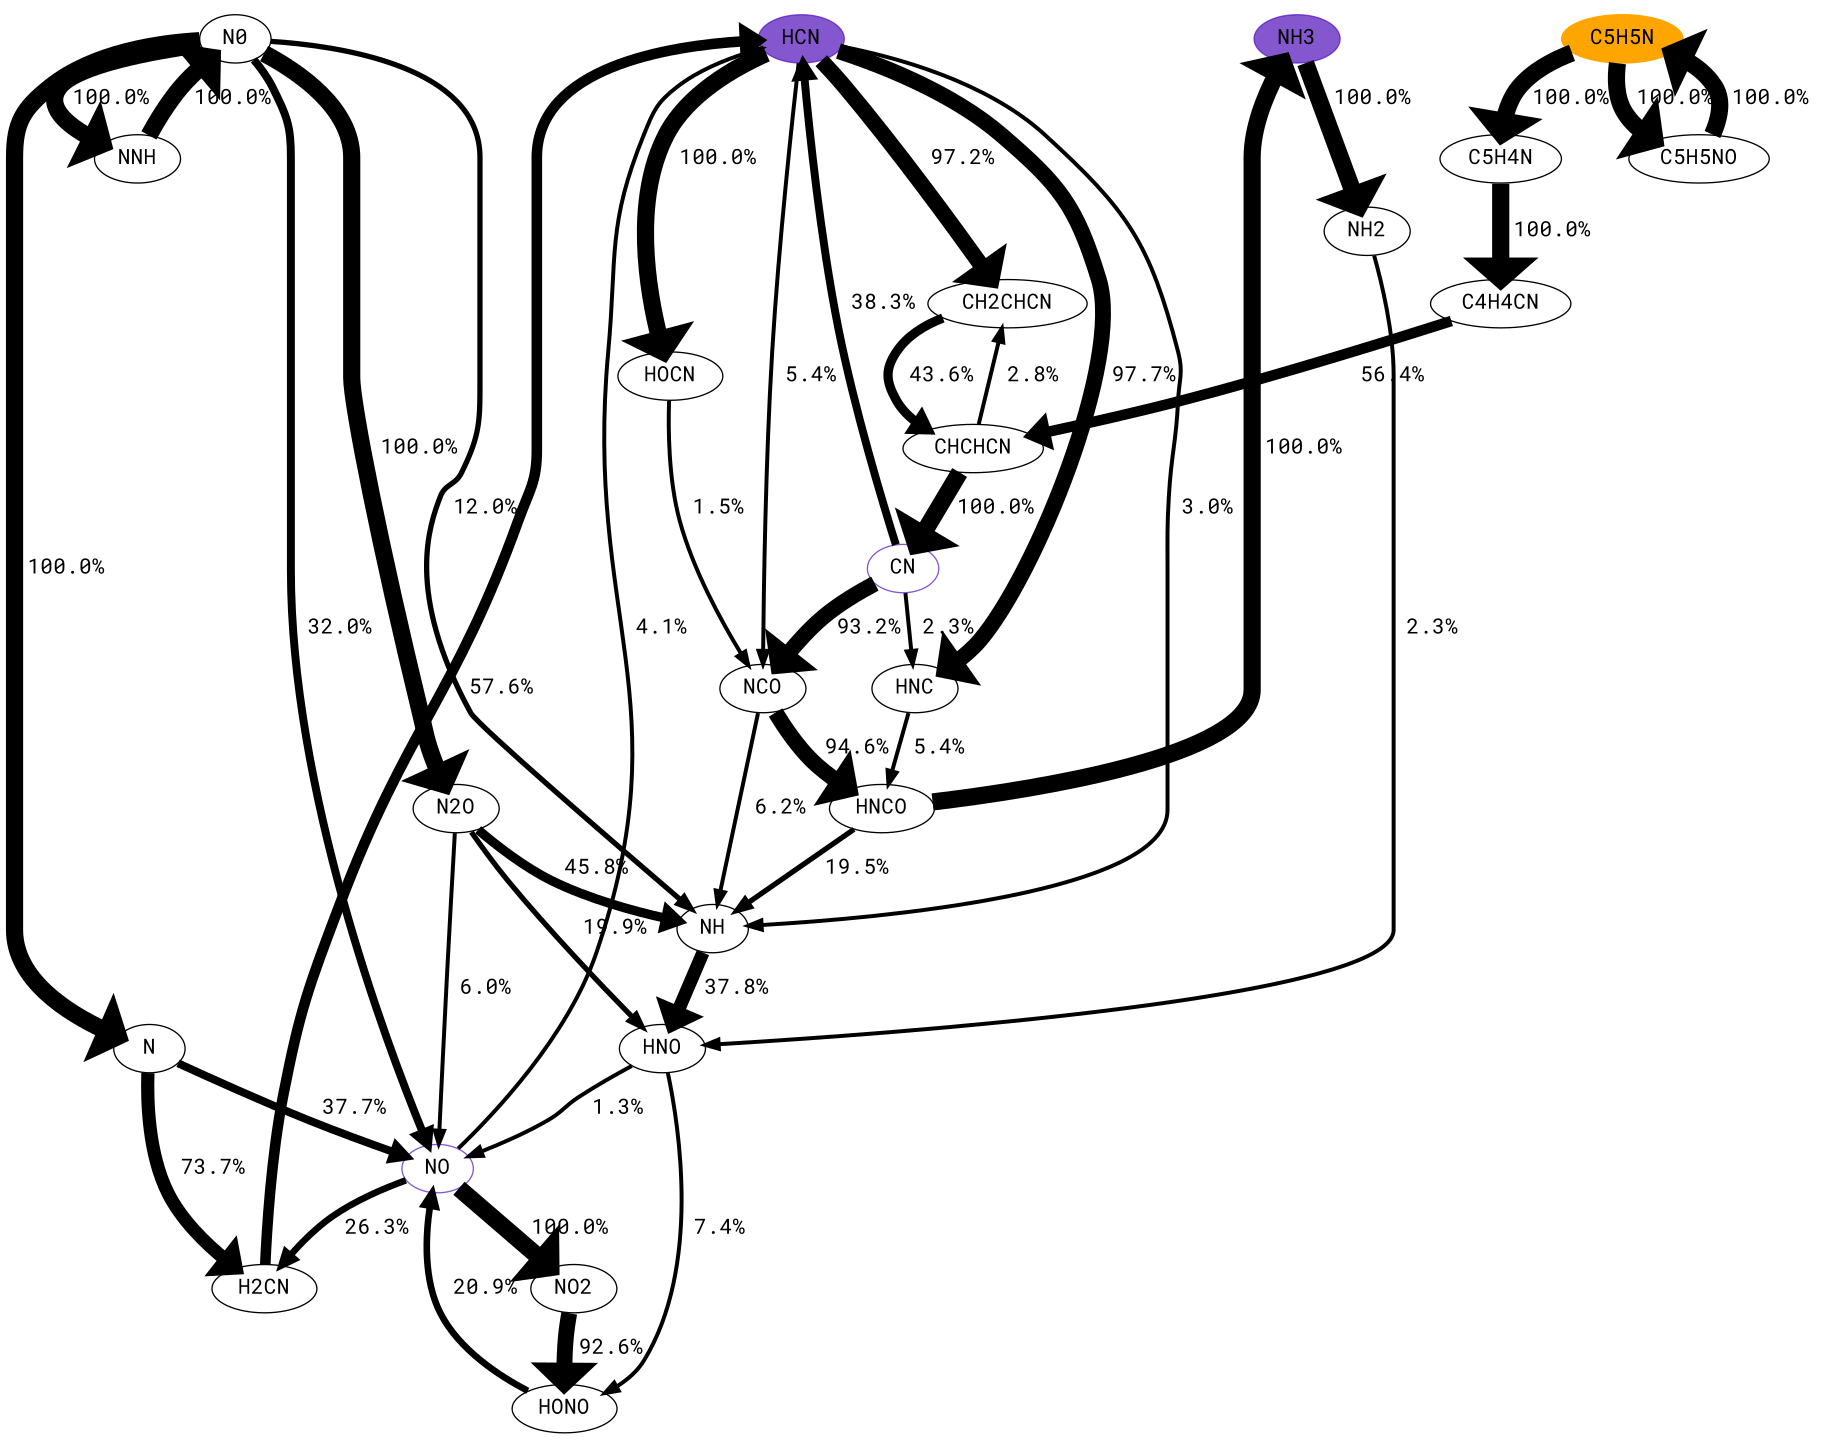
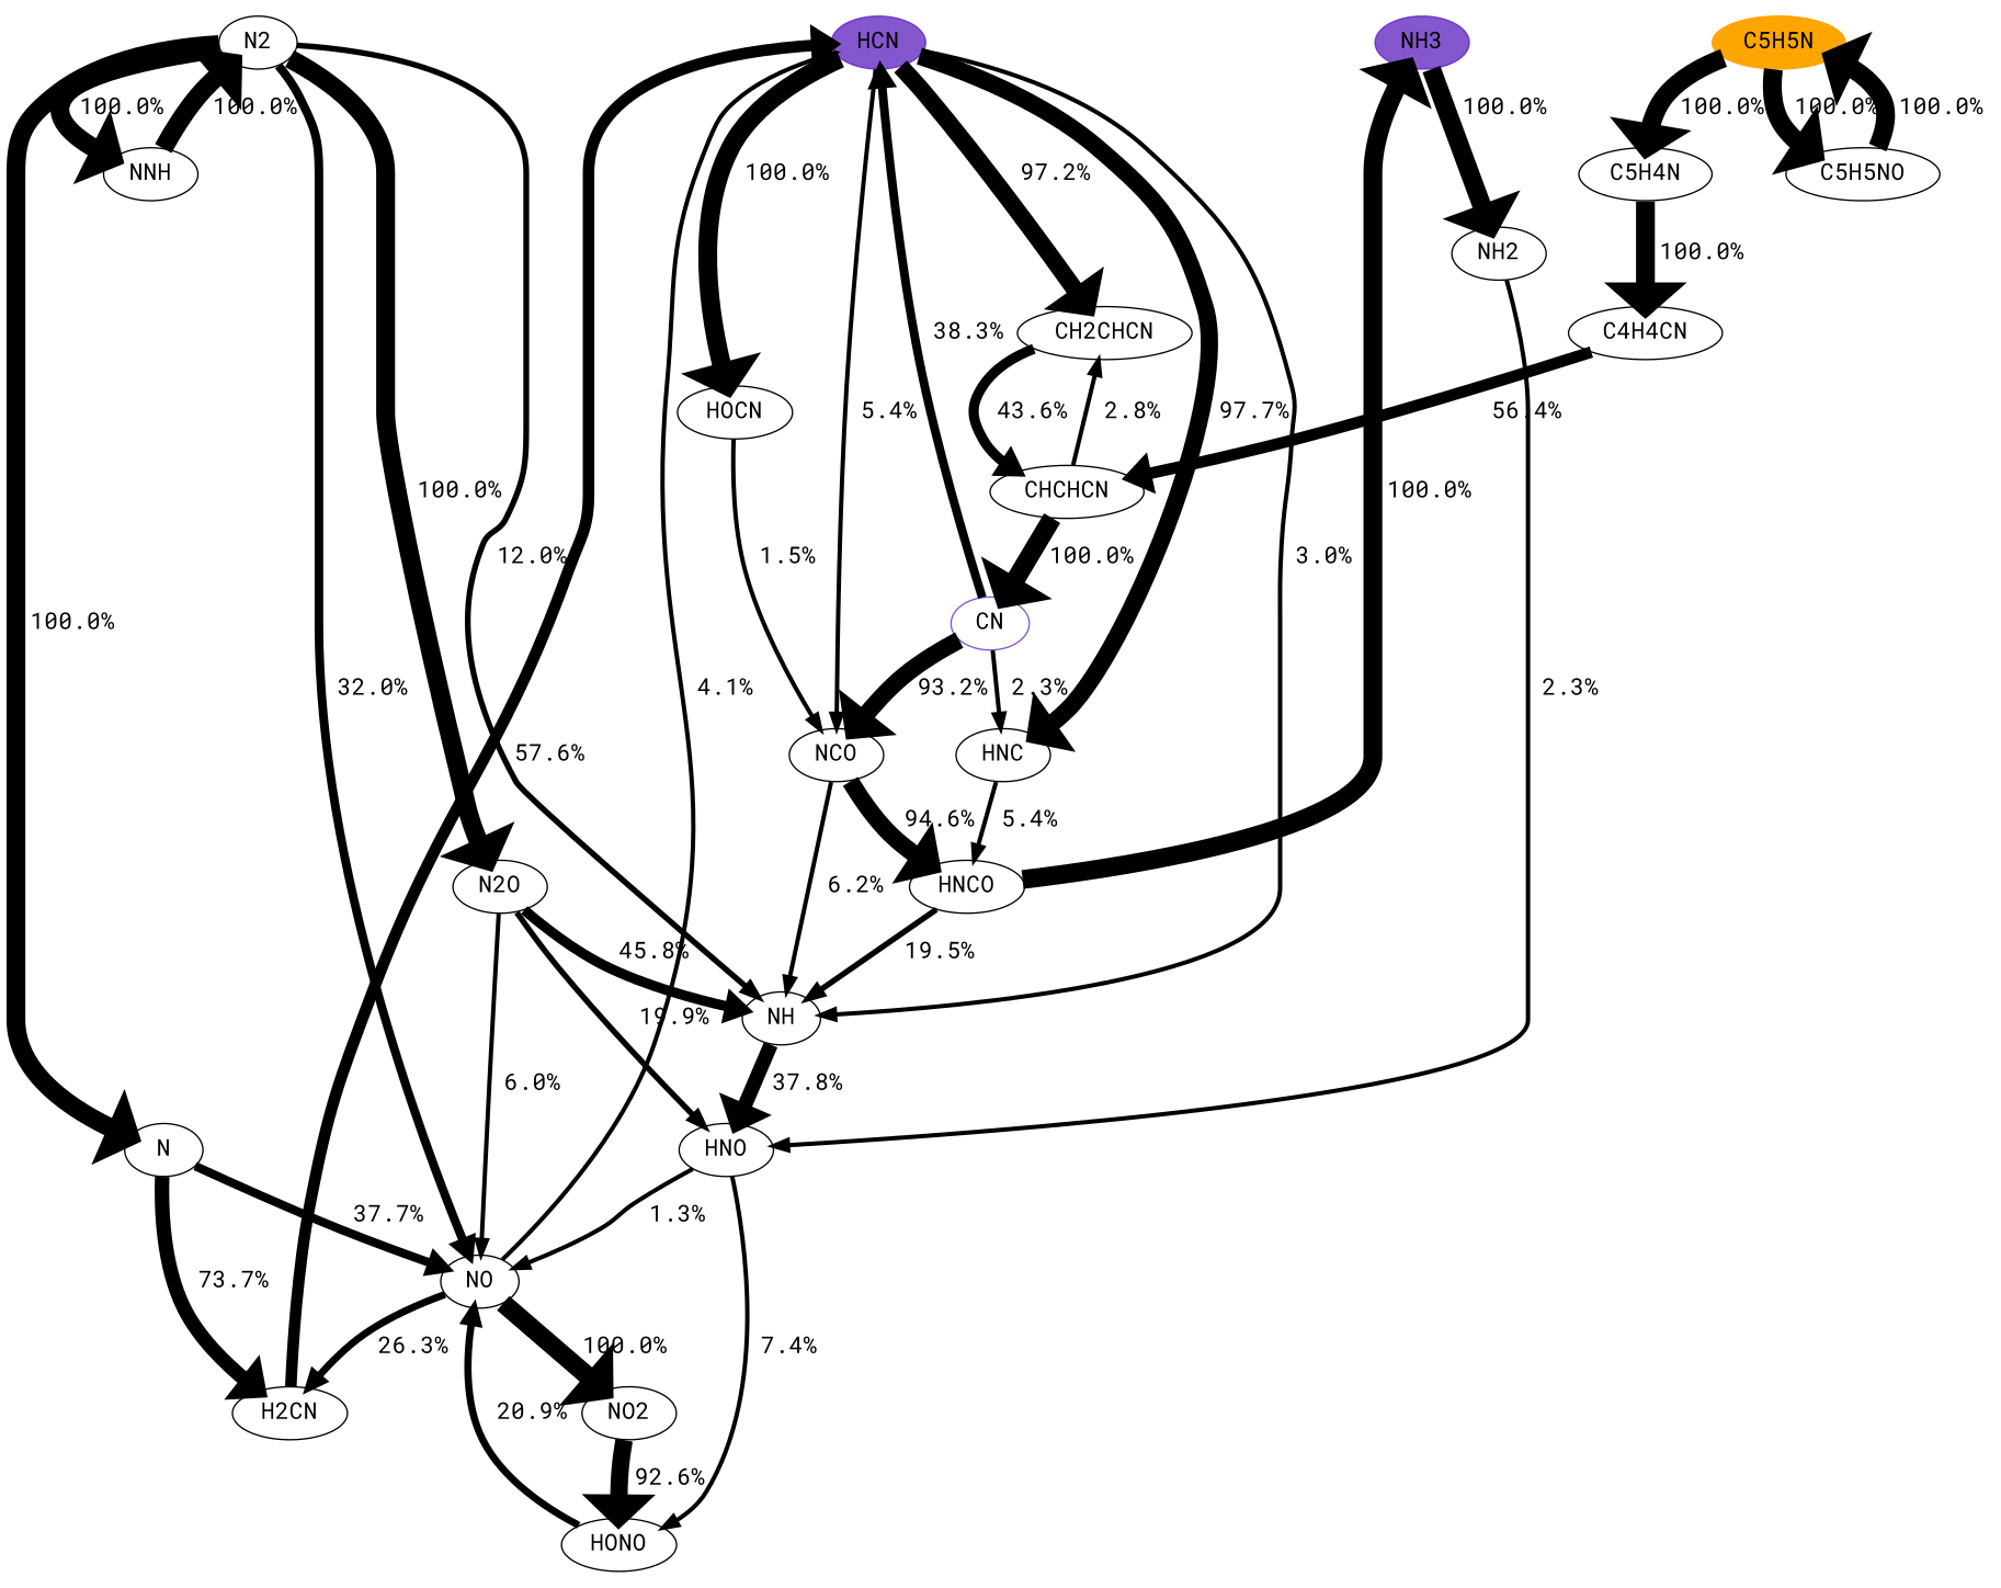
  digraph {
    b="0,0,1558,558"
    fontname="Roboto Mono"
    rankdir=TB
    splines=True
    node [fontname="Roboto Mono" fontsize=16]
    edge [fontcolor=black fontname="Roboto Mono" fontsize=16 penwidth=13]
    HCN [color="#500dbab1" fillcolor="#500dbab1" style=filled]
    C5H5N [color=orange fillcolor=orange style=filled]
-   N2 [label=N0]
+   N2
    NH3 [color="#500dbab1" fillcolor="#500dbab1" style=filled]
    NH
    HNC
    NCO
    CH2CHCN
    HOCN
    C5H4N
    C5H5NO
-   NO [color="#500dbab1"]
+   NO
    NNH
    N
    N2O
    NH2
    NO2
    H2CN
    HONO
    HNO
    HNCO
    CHCHCN
    C4H4CN
    CN [color="#500dbab1"]
    subgraph sub_1 {
      rank=source
      HCN
      C5H5N
      N2
      NH3
    }
    HCN -> NH [label=" 3.0%" penwidth=3]
    HCN -> HNC [label=" 97.7%" penwidth=12]
    HCN -> NCO [label=" 5.4%" penwidth=3]
    HCN -> CH2CHCN [label=" 97.2%" penwidth=12]
    HCN -> HOCN [label=" 100.0%"]
    C5H5N -> C5H4N [label=" 100.0%"]
    C5H5N -> C5H5NO [label=" 100.0%"]
    N2 -> NH [label=" 12.0%" penwidth=4]
    N2 -> NO [label=" 32.0%" penwidth=6]
    N2 -> NNH [label=" 100.0%"]
    N2 -> N [label=" 100.0%"]
    N2 -> N2O [label=" 100.0%"]
    NH3 -> NH2 [label=" 100.0%"]
    NH -> HNO [label=" 37.8%" penwidth=10]
    HNC -> HNCO [label=" 5.4%" penwidth=3]
    NCO -> NH [label=" 6.2%" penwidth=3]
    NCO -> HNCO [label=" 94.6%" penwidth=12]
    CH2CHCN -> CHCHCN [label=" 43.6%" penwidth=7]
    HOCN -> NCO [label=" 1.5%" penwidth=3]
    C5H4N -> C4H4CN [label=" 100.0%"]
    C5H5NO -> C5H5N [label=" 100.0%"]
    NO -> HCN [label=" 4.1%" penwidth=3]
    NO -> NO2 [label=" 100.0%"]
    NO -> H2CN [label=" 26.3%" penwidth=5]
    NNH -> N2 [label=" 100.0%"]
    N -> NO [label=" 37.7%" penwidth=6]
    N -> H2CN [label=" 73.7%" penwidth=10]
    N2O -> NH [label=" 45.8%" penwidth=7]
    N2O -> NO [label=" 6.0%" penwidth=3]
    N2O -> HNO [label=" 19.9%" penwidth=4]
    NH2 -> HNO [label=" 2.3%" penwidth=3]
    NO2 -> HONO [label=" 92.6%" penwidth=12]
    H2CN -> HCN [label=" 57.6%" penwidth=8]
    HONO -> NO [label=" 20.9%" penwidth=5]
    HNO -> NO [label=" 1.3%" penwidth=3]
    HNO -> HONO [label=" 7.4%" penwidth=3]
    HNCO -> NH3 [label=" 100.0%"]
    HNCO -> NH [label=" 19.5%" penwidth=4]
    CHCHCN -> CH2CHCN [label=" 2.8%" penwidth=3]
    CHCHCN -> CN [label=" 100.0%"]
    C4H4CN -> CHCHCN [label=" 56.4%" penwidth=8]
    CN -> HCN [label=" 38.3%" penwidth=6]
    CN -> HNC [label=" 2.3%" penwidth=3]
    CN -> NCO [label=" 93.2%" penwidth=12]
  }
